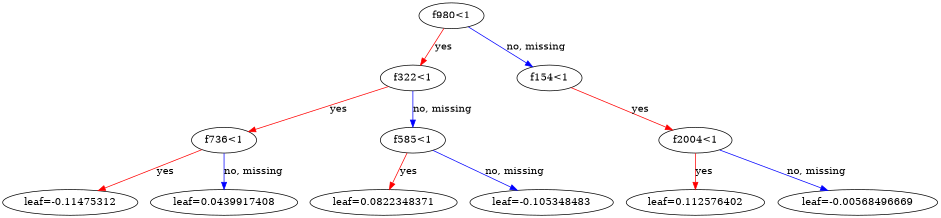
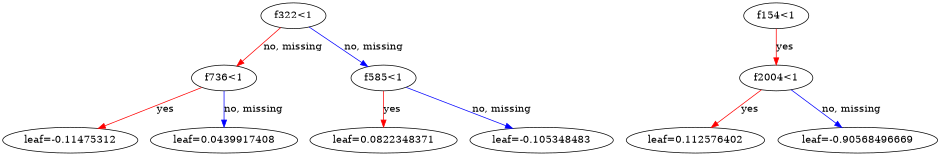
  digraph {
    rankdir=TB
    edge [color="#FF0000"]
-   n1 [label="f980<1"]
    n2 [label="f322<1"]
    n3 [label="f154<1"]
    n4 [label="f736<1"]
    n5 [label="f585<1"]
    n6 [label="f2004<1"]
    n7 [label="leaf=-0.11475312"]
    n8 [label="leaf=0.0439917408"]
    n9 [label="leaf=0.0822348371"]
    n10 [label="leaf=-0.105348483"]
    n11 [label="leaf=0.112576402"]
-   n12 [label="leaf=-0.00568496669"]
-   n1 -> n2 [label=yes]
-   n1 -> n3 [color="#0000FF" label="no, missing"]
-   n2 -> n4 [label=yes]
+   n12 [label="leaf=-0.90568496669"]
+   n2 -> n4 [label="no, missing"]
    n2 -> n5 [color="#0000FF" label="no, missing"]
    n3 -> n6 [label=yes]
    n4 -> n7 [label=yes]
    n4 -> n8 [color="#0000FF" label="no, missing"]
    n5 -> n9 [label=yes]
    n5 -> n10 [color="#0000FF" label="no, missing"]
    n6 -> n11 [label=yes]
    n6 -> n12 [color="#0000FF" label="no, missing"]
  }
